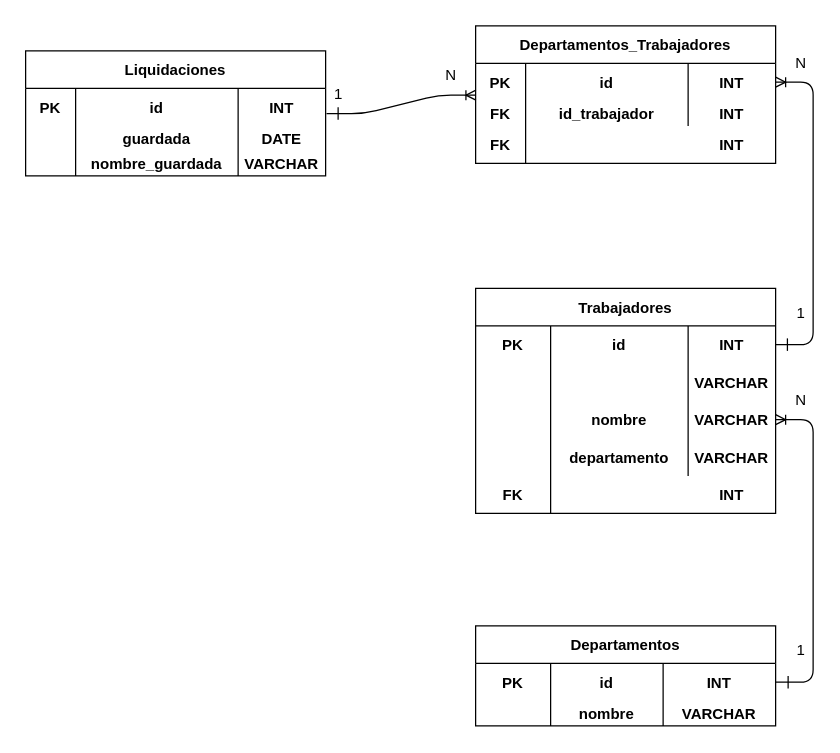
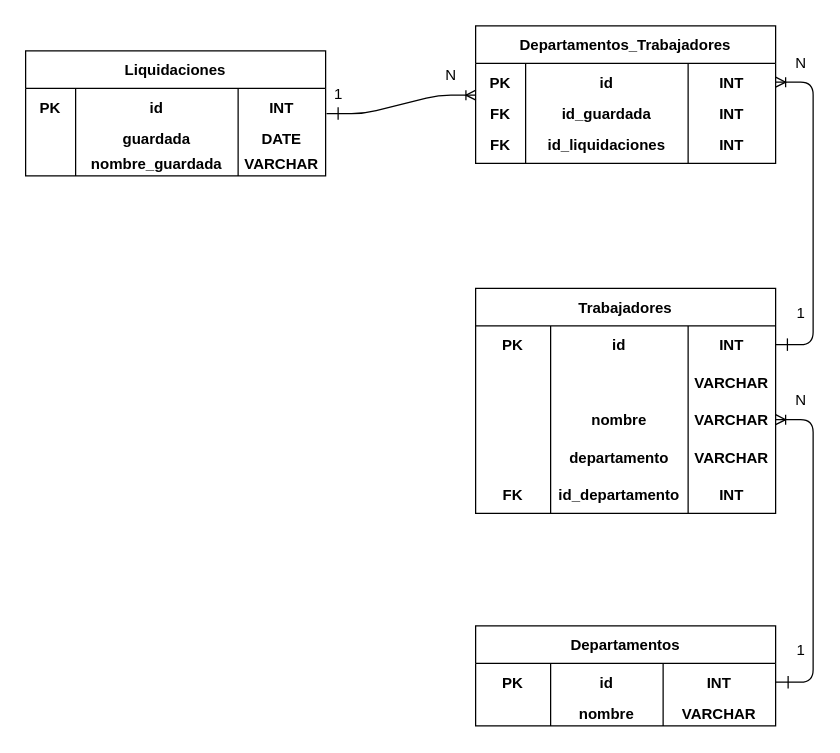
  <mxCell id="0" />
  <mxCell id="1" parent="0" />
  <mxCell id="2" value="Trabajadores" style="shape=table;startSize=30;container=1;collapsible=1;childLayout=tableLayout;fixedRows=1;rowLines=0;fontStyle=1;align=center;resizeLast=1;" parent="1" vertex="1"><mxGeometry x="380" y="230" width="240" height="180" as="geometry" /></mxCell>
  <mxCell id="3" value="" style="shape=partialRectangle;collapsible=0;dropTarget=0;pointerEvents=0;fillColor=none;top=0;left=0;bottom=0;right=0;points=[[0,0.5],[1,0.5]];portConstraint=eastwest;" parent="2" vertex="1"><mxGeometry y="30" width="240" height="30" as="geometry" /></mxCell>
  <mxCell id="4" value="PK" style="shape=partialRectangle;connectable=0;fillColor=none;top=0;left=0;bottom=0;right=0;fontStyle=1;overflow=hidden;" parent="3" vertex="1"><mxGeometry width="60.0" height="30" as="geometry" /></mxCell>
  <mxCell id="5" value="id" style="shape=partialRectangle;connectable=0;fillColor=none;top=0;left=0;bottom=0;right=0;fontStyle=1;overflow=hidden;" parent="3" vertex="1"><mxGeometry x="60.0" width="110.0" height="30" as="geometry" /></mxCell>
  <mxCell id="6" value="INT" style="shape=partialRectangle;connectable=0;fillColor=none;top=0;left=0;bottom=0;right=0;fontStyle=1;overflow=hidden;" parent="3" vertex="1"><mxGeometry x="170" width="70" height="30" as="geometry" /></mxCell>
  <mxCell id="7" style="shape=partialRectangle;collapsible=0;dropTarget=0;pointerEvents=0;fillColor=none;top=0;left=0;bottom=0;right=0;points=[[0,0.5],[1,0.5]];portConstraint=eastwest;" parent="2" vertex="1"><mxGeometry y="60" width="240" height="30" as="geometry" /></mxCell>
  <mxCell id="8" style="shape=partialRectangle;connectable=0;fillColor=none;top=0;left=0;bottom=0;right=0;fontStyle=1;overflow=hidden;" parent="7" vertex="1"><mxGeometry width="60.0" height="30" as="geometry" /></mxCell>
  <mxCell id="9" value="VARCHAR" style="shape=partialRectangle;connectable=0;fillColor=none;top=0;left=0;bottom=0;right=0;fontStyle=1;overflow=hidden;" parent="7" vertex="1"><mxGeometry x="170" width="70" height="30" as="geometry" /></mxCell>
  <mxCell id="10" style="shape=partialRectangle;collapsible=0;dropTarget=0;pointerEvents=0;fillColor=none;top=0;left=0;bottom=0;right=0;points=[[0,0.5],[1,0.5]];portConstraint=eastwest;" parent="2" vertex="1"><mxGeometry y="90" width="240" height="30" as="geometry" /></mxCell>
  <mxCell id="11" style="shape=partialRectangle;connectable=0;fillColor=none;top=0;left=0;bottom=0;right=0;fontStyle=1;overflow=hidden;" parent="10" vertex="1"><mxGeometry width="60.0" height="30" as="geometry" /></mxCell>
  <mxCell id="12" value="nombre" style="shape=partialRectangle;connectable=0;fillColor=none;top=0;left=0;bottom=0;right=0;fontStyle=1;overflow=hidden;" parent="10" vertex="1"><mxGeometry x="60.0" width="110.0" height="30" as="geometry" /></mxCell>
  <mxCell id="13" value="VARCHAR" style="shape=partialRectangle;connectable=0;fillColor=none;top=0;left=0;bottom=0;right=0;fontStyle=1;overflow=hidden;" parent="10" vertex="1"><mxGeometry x="170" width="70" height="30" as="geometry" /></mxCell>
  <mxCell id="14" style="shape=partialRectangle;collapsible=0;dropTarget=0;pointerEvents=0;fillColor=none;top=0;left=0;bottom=0;right=0;points=[[0,0.5],[1,0.5]];portConstraint=eastwest;" parent="2" vertex="1"><mxGeometry y="120" width="240" height="30" as="geometry" /></mxCell>
  <mxCell id="15" value="" style="shape=partialRectangle;connectable=0;fillColor=none;top=0;left=0;bottom=0;right=0;fontStyle=1;overflow=hidden;" parent="14" vertex="1"><mxGeometry width="60.0" height="30" as="geometry" /></mxCell>
  <mxCell id="16" value="departamento" style="shape=partialRectangle;connectable=0;fillColor=none;top=0;left=0;bottom=0;right=0;fontStyle=1;overflow=hidden;" parent="14" vertex="1"><mxGeometry x="60.0" width="110.0" height="30" as="geometry" /></mxCell>
  <mxCell id="17" value="VARCHAR" style="shape=partialRectangle;connectable=0;fillColor=none;top=0;left=0;bottom=0;right=0;fontStyle=1;overflow=hidden;" parent="14" vertex="1"><mxGeometry x="170" width="70" height="30" as="geometry" /></mxCell>
  <mxCell id="18" style="shape=partialRectangle;collapsible=0;dropTarget=0;pointerEvents=0;fillColor=none;top=0;left=0;bottom=0;right=0;points=[[0,0.5],[1,0.5]];portConstraint=eastwest;" vertex="1" parent="2"><mxGeometry y="150" width="240" height="30" as="geometry" /></mxCell>
  <mxCell id="19" value="FK" style="shape=partialRectangle;connectable=0;fillColor=none;top=0;left=0;bottom=0;right=0;fontStyle=1;overflow=hidden;" vertex="1" parent="18"><mxGeometry width="60.0" height="30" as="geometry" /></mxCell>
+ <mxCell id="20" value="id_departamento" style="shape=partialRectangle;connectable=0;fillColor=none;top=0;left=0;bottom=0;right=0;fontStyle=1;overflow=hidden;" vertex="1" parent="18"><mxGeometry x="60.0" width="110.0" height="30" as="geometry" /></mxCell>
  <mxCell id="21" value="INT" style="shape=partialRectangle;connectable=0;fillColor=none;top=0;left=0;bottom=0;right=0;fontStyle=1;overflow=hidden;" vertex="1" parent="18"><mxGeometry x="170" width="70" height="30" as="geometry" /></mxCell>
  <mxCell id="22" value="Departamentos" style="shape=table;startSize=30;container=1;collapsible=1;childLayout=tableLayout;fixedRows=1;rowLines=0;fontStyle=1;align=center;resizeLast=1;" parent="1" vertex="1"><mxGeometry x="380" y="500" width="240" height="80" as="geometry" /></mxCell>
  <mxCell id="23" value="" style="shape=partialRectangle;collapsible=0;dropTarget=0;pointerEvents=0;fillColor=none;top=0;left=0;bottom=0;right=0;points=[[0,0.5],[1,0.5]];portConstraint=eastwest;" parent="22" vertex="1"><mxGeometry y="30" width="240" height="30" as="geometry" /></mxCell>
  <mxCell id="24" value="PK" style="shape=partialRectangle;connectable=0;fillColor=none;top=0;left=0;bottom=0;right=0;fontStyle=1;overflow=hidden;" parent="23" vertex="1"><mxGeometry width="60.0" height="30" as="geometry" /></mxCell>
  <mxCell id="25" value="id" style="shape=partialRectangle;connectable=0;fillColor=none;top=0;left=0;bottom=0;right=0;fontStyle=1;overflow=hidden;" parent="23" vertex="1"><mxGeometry x="60.0" width="90" height="30" as="geometry" /></mxCell>
  <mxCell id="26" value="INT" style="shape=partialRectangle;connectable=0;fillColor=none;top=0;left=0;bottom=0;right=0;fontStyle=1;overflow=hidden;" parent="23" vertex="1"><mxGeometry x="150.0" width="90.0" height="30" as="geometry" /></mxCell>
  <mxCell id="27" style="shape=partialRectangle;collapsible=0;dropTarget=0;pointerEvents=0;fillColor=none;top=0;left=0;bottom=0;right=0;points=[[0,0.5],[1,0.5]];portConstraint=eastwest;" parent="22" vertex="1"><mxGeometry y="60" width="240" height="20" as="geometry" /></mxCell>
  <mxCell id="28" style="shape=partialRectangle;connectable=0;fillColor=none;top=0;left=0;bottom=0;right=0;fontStyle=1;overflow=hidden;" parent="27" vertex="1"><mxGeometry width="60.0" height="20" as="geometry" /></mxCell>
  <mxCell id="29" value="nombre" style="shape=partialRectangle;connectable=0;fillColor=none;top=0;left=0;bottom=0;right=0;fontStyle=1;overflow=hidden;" parent="27" vertex="1"><mxGeometry x="60.0" width="90" height="20" as="geometry" /></mxCell>
  <mxCell id="30" value="VARCHAR" style="shape=partialRectangle;connectable=0;fillColor=none;top=0;left=0;bottom=0;right=0;fontStyle=1;overflow=hidden;" parent="27" vertex="1"><mxGeometry x="150.0" width="90.0" height="20" as="geometry" /></mxCell>
  <mxCell id="31" value="Liquidaciones" style="shape=table;startSize=30;container=1;collapsible=1;childLayout=tableLayout;fixedRows=1;rowLines=0;fontStyle=1;align=center;resizeLast=1;" parent="1" vertex="1"><mxGeometry x="20" y="40" width="240" height="100" as="geometry" /></mxCell>
  <mxCell id="32" value="" style="shape=partialRectangle;collapsible=0;dropTarget=0;pointerEvents=0;fillColor=none;top=0;left=0;bottom=0;right=0;points=[[0,0.5],[1,0.5]];portConstraint=eastwest;" parent="31" vertex="1"><mxGeometry y="30" width="240" height="30" as="geometry" /></mxCell>
  <mxCell id="33" value="PK" style="shape=partialRectangle;connectable=0;fillColor=none;top=0;left=0;bottom=0;right=0;fontStyle=1;overflow=hidden;" parent="32" vertex="1"><mxGeometry width="40" height="30" as="geometry" /></mxCell>
  <mxCell id="34" value="id" style="shape=partialRectangle;connectable=0;fillColor=none;top=0;left=0;bottom=0;right=0;fontStyle=1;overflow=hidden;" parent="32" vertex="1"><mxGeometry x="40" width="130" height="30" as="geometry" /></mxCell>
  <mxCell id="35" value="INT" style="shape=partialRectangle;connectable=0;fillColor=none;top=0;left=0;bottom=0;right=0;fontStyle=1;overflow=hidden;" parent="32" vertex="1"><mxGeometry x="170" width="70" height="30" as="geometry" /></mxCell>
  <mxCell id="36" style="shape=partialRectangle;collapsible=0;dropTarget=0;pointerEvents=0;fillColor=none;top=0;left=0;bottom=0;right=0;points=[[0,0.5],[1,0.5]];portConstraint=eastwest;" parent="31" vertex="1"><mxGeometry y="60" width="240" height="20" as="geometry" /></mxCell>
  <mxCell id="37" style="shape=partialRectangle;connectable=0;fillColor=none;top=0;left=0;bottom=0;right=0;fontStyle=1;overflow=hidden;" parent="36" vertex="1"><mxGeometry width="40" height="20" as="geometry" /></mxCell>
  <mxCell id="38" value="guardada" style="shape=partialRectangle;connectable=0;fillColor=none;top=0;left=0;bottom=0;right=0;fontStyle=1;overflow=hidden;" parent="36" vertex="1"><mxGeometry x="40" width="130" height="20" as="geometry" /></mxCell>
  <mxCell id="39" value="DATE" style="shape=partialRectangle;connectable=0;fillColor=none;top=0;left=0;bottom=0;right=0;fontStyle=1;overflow=hidden;" parent="36" vertex="1"><mxGeometry x="170" width="70" height="20" as="geometry" /></mxCell>
  <mxCell id="40" style="shape=partialRectangle;collapsible=0;dropTarget=0;pointerEvents=0;fillColor=none;top=0;left=0;bottom=0;right=0;points=[[0,0.5],[1,0.5]];portConstraint=eastwest;" vertex="1" parent="31"><mxGeometry y="80" width="240" height="20" as="geometry" /></mxCell>
  <mxCell id="41" style="shape=partialRectangle;connectable=0;fillColor=none;top=0;left=0;bottom=0;right=0;fontStyle=1;overflow=hidden;" vertex="1" parent="40"><mxGeometry width="40" height="20" as="geometry" /></mxCell>
  <mxCell id="42" value="nombre_guardada" style="shape=partialRectangle;connectable=0;fillColor=none;top=0;left=0;bottom=0;right=0;fontStyle=1;overflow=hidden;" vertex="1" parent="40"><mxGeometry x="40" width="130" height="20" as="geometry" /></mxCell>
  <mxCell id="43" value="VARCHAR" style="shape=partialRectangle;connectable=0;fillColor=none;top=0;left=0;bottom=0;right=0;fontStyle=1;overflow=hidden;" vertex="1" parent="40"><mxGeometry x="170" width="70" height="20" as="geometry" /></mxCell>
  <mxCell id="44" value="" style="edgeStyle=entityRelationEdgeStyle;fontSize=12;html=1;endArrow=ERoneToMany;exitX=1;exitY=0.5;exitDx=0;exitDy=0;entryX=1;entryY=0.5;entryDx=0;entryDy=0;" edge="1" parent="1" source="23" target="10"><mxGeometry width="100" height="100" relative="1" as="geometry"><mxPoint x="650" y="460" as="sourcePoint" /><mxPoint x="680" y="420" as="targetPoint" /></mxGeometry></mxCell>
  <mxCell id="45" value="" style="endArrow=none;html=1;rounded=0;" edge="1" parent="1"><mxGeometry relative="1" as="geometry"><mxPoint x="630" y="550" as="sourcePoint" /><mxPoint x="630" y="540" as="targetPoint" /></mxGeometry></mxCell>
  <mxCell id="46" value="N" style="text;html=1;align=center;verticalAlign=middle;resizable=0;points=[];autosize=1;" vertex="1" parent="1"><mxGeometry x="630" y="310" width="20" height="20" as="geometry" /></mxCell>
  <mxCell id="47" value="1" style="text;html=1;align=center;verticalAlign=middle;resizable=0;points=[];autosize=1;" vertex="1" parent="1"><mxGeometry x="630" y="510" width="20" height="20" as="geometry" /></mxCell>
  <mxCell id="48" value="Departamentos_Trabajadores" style="shape=table;startSize=30;container=1;collapsible=1;childLayout=tableLayout;fixedRows=1;rowLines=0;fontStyle=1;align=center;resizeLast=1;" vertex="1" parent="1"><mxGeometry x="380" y="20" width="240" height="110" as="geometry" /></mxCell>
  <mxCell id="49" value="" style="shape=partialRectangle;collapsible=0;dropTarget=0;pointerEvents=0;fillColor=none;top=0;left=0;bottom=0;right=0;points=[[0,0.5],[1,0.5]];portConstraint=eastwest;" vertex="1" parent="48"><mxGeometry y="30" width="240" height="30" as="geometry" /></mxCell>
  <mxCell id="50" value="PK" style="shape=partialRectangle;connectable=0;fillColor=none;top=0;left=0;bottom=0;right=0;fontStyle=1;overflow=hidden;" vertex="1" parent="49"><mxGeometry width="40" height="30" as="geometry" /></mxCell>
  <mxCell id="51" value="id" style="shape=partialRectangle;connectable=0;fillColor=none;top=0;left=0;bottom=0;right=0;fontStyle=1;overflow=hidden;" vertex="1" parent="49"><mxGeometry x="40" width="130" height="30" as="geometry" /></mxCell>
  <mxCell id="52" value="INT" style="shape=partialRectangle;connectable=0;fillColor=none;top=0;left=0;bottom=0;right=0;fontStyle=1;overflow=hidden;" vertex="1" parent="49"><mxGeometry x="170" width="70" height="30" as="geometry" /></mxCell>
  <mxCell id="53" style="shape=partialRectangle;collapsible=0;dropTarget=0;pointerEvents=0;fillColor=none;top=0;left=0;bottom=0;right=0;points=[[0,0.5],[1,0.5]];portConstraint=eastwest;" vertex="1" parent="48"><mxGeometry y="60" width="240" height="20" as="geometry" /></mxCell>
  <mxCell id="54" value="FK" style="shape=partialRectangle;connectable=0;fillColor=none;top=0;left=0;bottom=0;right=0;fontStyle=1;overflow=hidden;" vertex="1" parent="53"><mxGeometry width="40" height="20" as="geometry" /></mxCell>
- <mxCell id="55" value="id_trabajador" style="shape=partialRectangle;connectable=0;fillColor=none;top=0;left=0;bottom=0;right=0;fontStyle=1;overflow=hidden;" vertex="1" parent="53"><mxGeometry x="40" width="130" height="20" as="geometry" /></mxCell>
+ <mxCell id="55" value="id_guardada" style="shape=partialRectangle;connectable=0;fillColor=none;top=0;left=0;bottom=0;right=0;fontStyle=1;overflow=hidden;" vertex="1" parent="53"><mxGeometry x="40" width="130" height="20" as="geometry" /></mxCell>
  <mxCell id="56" value="INT" style="shape=partialRectangle;connectable=0;fillColor=none;top=0;left=0;bottom=0;right=0;fontStyle=1;overflow=hidden;" vertex="1" parent="53"><mxGeometry x="170" width="70" height="20" as="geometry" /></mxCell>
  <mxCell id="57" style="shape=partialRectangle;collapsible=0;dropTarget=0;pointerEvents=0;fillColor=none;top=0;left=0;bottom=0;right=0;points=[[0,0.5],[1,0.5]];portConstraint=eastwest;" vertex="1" parent="48"><mxGeometry y="80" width="240" height="30" as="geometry" /></mxCell>
  <mxCell id="58" value="FK" style="shape=partialRectangle;connectable=0;fillColor=none;top=0;left=0;bottom=0;right=0;fontStyle=1;overflow=hidden;" vertex="1" parent="57"><mxGeometry width="40" height="30" as="geometry" /></mxCell>
+ <mxCell id="59" value="id_liquidaciones" style="shape=partialRectangle;connectable=0;fillColor=none;top=0;left=0;bottom=0;right=0;fontStyle=1;overflow=hidden;" vertex="1" parent="57"><mxGeometry x="40" width="130" height="30" as="geometry" /></mxCell>
  <mxCell id="60" value="INT" style="shape=partialRectangle;connectable=0;fillColor=none;top=0;left=0;bottom=0;right=0;fontStyle=1;overflow=hidden;" vertex="1" parent="57"><mxGeometry x="170" width="70" height="30" as="geometry" /></mxCell>
  <mxCell id="61" value="" style="edgeStyle=entityRelationEdgeStyle;fontSize=12;html=1;endArrow=ERoneToMany;exitX=1;exitY=0.5;exitDx=0;exitDy=0;entryX=1;entryY=0.5;entryDx=0;entryDy=0;" edge="1" parent="1" source="3" target="49"><mxGeometry width="100" height="100" relative="1" as="geometry"><mxPoint x="660" y="280" as="sourcePoint" /><mxPoint x="660" y="70" as="targetPoint" /></mxGeometry></mxCell>
  <mxCell id="62" value="" style="endArrow=none;html=1;rounded=0;" edge="1" parent="1"><mxGeometry relative="1" as="geometry"><mxPoint x="629.43" y="280" as="sourcePoint" /><mxPoint x="629.43" y="270" as="targetPoint" /><Array as="points"><mxPoint x="629.43" y="270" /></Array></mxGeometry></mxCell>
  <mxCell id="63" value="N" style="text;html=1;align=center;verticalAlign=middle;resizable=0;points=[];autosize=1;" vertex="1" parent="1"><mxGeometry x="630" y="40" width="20" height="20" as="geometry" /></mxCell>
  <mxCell id="64" value="1" style="text;html=1;align=center;verticalAlign=middle;resizable=0;points=[];autosize=1;" vertex="1" parent="1"><mxGeometry x="630" y="240" width="20" height="20" as="geometry" /></mxCell>
  <mxCell id="65" value="" style="edgeStyle=entityRelationEdgeStyle;fontSize=12;html=1;endArrow=ERoneToMany;exitX=1.003;exitY=0.676;exitDx=0;exitDy=0;exitPerimeter=0;entryX=0.001;entryY=0.848;entryDx=0;entryDy=0;entryPerimeter=0;" edge="1" parent="1" source="32" target="49"><mxGeometry width="100" height="100" relative="1" as="geometry"><mxPoint x="370" y="99" as="sourcePoint" /><mxPoint x="340" y="130" as="targetPoint" /></mxGeometry></mxCell>
  <mxCell id="66" value="" style="endArrow=none;html=1;rounded=0;" edge="1" parent="1"><mxGeometry relative="1" as="geometry"><mxPoint x="270" y="95" as="sourcePoint" /><mxPoint x="270" y="85" as="targetPoint" /><Array as="points"><mxPoint x="270" y="85" /></Array></mxGeometry></mxCell>
  <mxCell id="67" value="N" style="text;html=1;align=center;verticalAlign=middle;resizable=0;points=[];autosize=1;" vertex="1" parent="1"><mxGeometry x="350" y="50" width="20" height="20" as="geometry" /></mxCell>
  <mxCell id="68" value="1" style="text;html=1;align=center;verticalAlign=middle;resizable=0;points=[];autosize=1;" vertex="1" parent="1"><mxGeometry x="260" y="65" width="20" height="20" as="geometry" /></mxCell>
